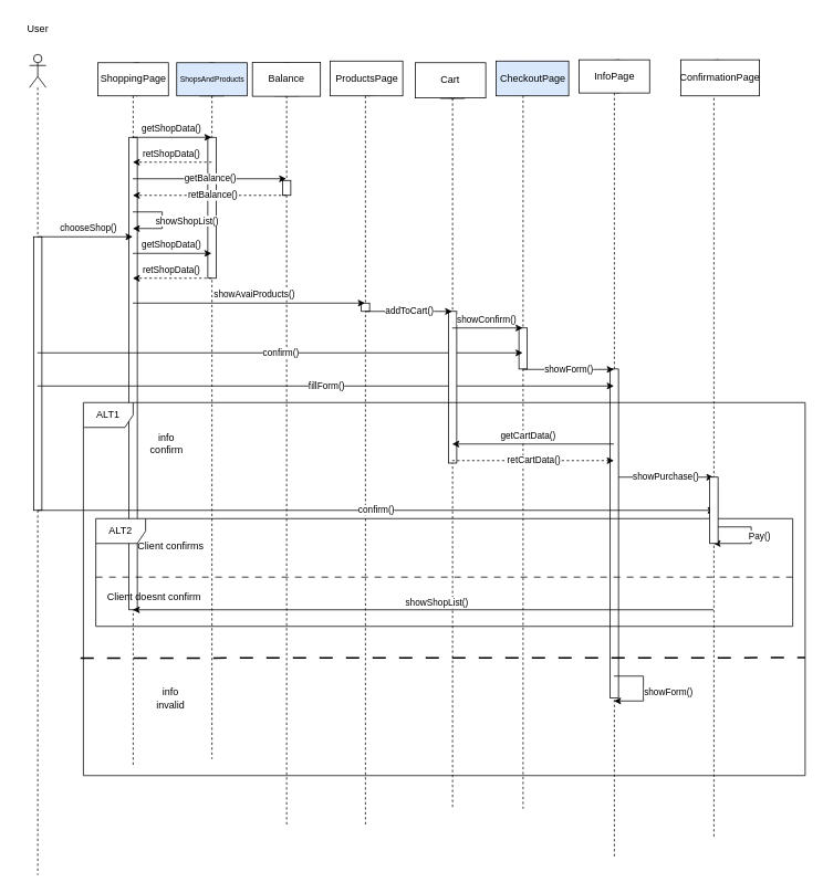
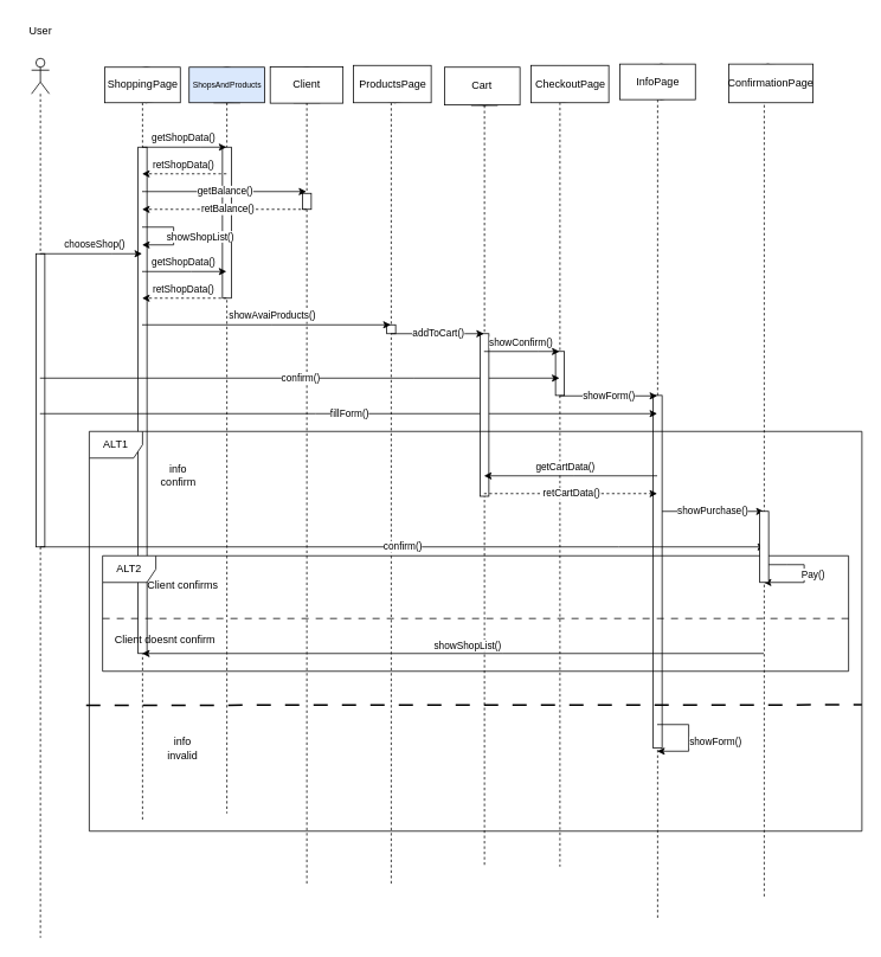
  <mxCell id="0" />
  <mxCell id="1" parent="0" />
  <mxCell id="2" value="" style="shape=umlLifeline;perimeter=lifelinePerimeter;whiteSpace=wrap;html=1;container=1;dropTarget=0;collapsible=0;recursiveResize=0;outlineConnect=0;portConstraint=eastwest;newEdgeStyle={&quot;edgeStyle&quot;:&quot;elbowEdgeStyle&quot;,&quot;elbow&quot;:&quot;vertical&quot;,&quot;curved&quot;:0,&quot;rounded&quot;:0};participant=umlBoundary;" parent="1" vertex="1"><mxGeometry x="835" y="71.5" width="50" height="937" as="geometry" /></mxCell>
  <mxCell id="3" value="" style="shape=umlLifeline;perimeter=lifelinePerimeter;whiteSpace=wrap;html=1;container=1;dropTarget=0;collapsible=0;recursiveResize=0;outlineConnect=0;portConstraint=eastwest;newEdgeStyle={&quot;edgeStyle&quot;:&quot;elbowEdgeStyle&quot;,&quot;elbow&quot;:&quot;vertical&quot;,&quot;curved&quot;:0,&quot;rounded&quot;:0};participant=umlBoundary;" parent="1" vertex="1"><mxGeometry x="715" y="71.5" width="50" height="963.5" as="geometry" /></mxCell>
  <mxCell id="4" value="" style="html=1;points=[];perimeter=orthogonalPerimeter;outlineConnect=0;targetShapes=umlLifeline;portConstraint=eastwest;newEdgeStyle={&quot;edgeStyle&quot;:&quot;elbowEdgeStyle&quot;,&quot;elbow&quot;:&quot;vertical&quot;,&quot;curved&quot;:0,&quot;rounded&quot;:0};" parent="3" vertex="1"><mxGeometry x="20" y="373" width="10" height="397" as="geometry" /></mxCell>
  <mxCell id="5" value="" style="shape=umlLifeline;perimeter=lifelinePerimeter;whiteSpace=wrap;html=1;container=1;dropTarget=0;collapsible=0;recursiveResize=0;outlineConnect=0;portConstraint=eastwest;newEdgeStyle={&quot;edgeStyle&quot;:&quot;elbowEdgeStyle&quot;,&quot;elbow&quot;:&quot;vertical&quot;,&quot;curved&quot;:0,&quot;rounded&quot;:0};participant=umlBoundary;" parent="1" vertex="1"><mxGeometry x="605" y="74.5" width="50" height="900.5" as="geometry" /></mxCell>
  <mxCell id="6" value="" style="html=1;points=[];perimeter=orthogonalPerimeter;outlineConnect=0;targetShapes=umlLifeline;portConstraint=eastwest;newEdgeStyle={&quot;edgeStyle&quot;:&quot;elbowEdgeStyle&quot;,&quot;elbow&quot;:&quot;vertical&quot;,&quot;curved&quot;:0,&quot;rounded&quot;:0};" parent="5" vertex="1"><mxGeometry x="20" y="320.5" width="10" height="49.5" as="geometry" /></mxCell>
  <mxCell id="7" value="" style="shape=umlLifeline;perimeter=lifelinePerimeter;whiteSpace=wrap;html=1;container=1;dropTarget=0;collapsible=0;recursiveResize=0;outlineConnect=0;portConstraint=eastwest;newEdgeStyle={&quot;edgeStyle&quot;:&quot;elbowEdgeStyle&quot;,&quot;elbow&quot;:&quot;vertical&quot;,&quot;curved&quot;:0,&quot;rounded&quot;:0};participant=umlBoundary;" parent="1" vertex="1"><mxGeometry x="415" y="75" width="50" height="920" as="geometry" /></mxCell>
  <mxCell id="8" value="" style="html=1;points=[];perimeter=orthogonalPerimeter;outlineConnect=0;targetShapes=umlLifeline;portConstraint=eastwest;newEdgeStyle={&quot;edgeStyle&quot;:&quot;elbowEdgeStyle&quot;,&quot;elbow&quot;:&quot;vertical&quot;,&quot;curved&quot;:0,&quot;rounded&quot;:0};" parent="7" vertex="1"><mxGeometry x="20" y="290" width="10" height="10" as="geometry" /></mxCell>
  <mxCell id="9" value="" style="shape=umlLifeline;perimeter=lifelinePerimeter;whiteSpace=wrap;html=1;container=1;dropTarget=0;collapsible=0;recursiveResize=0;outlineConnect=0;portConstraint=eastwest;newEdgeStyle={&quot;edgeStyle&quot;:&quot;elbowEdgeStyle&quot;,&quot;elbow&quot;:&quot;vertical&quot;,&quot;curved&quot;:0,&quot;rounded&quot;:0};participant=umlBoundary;" parent="1" vertex="1"><mxGeometry x="135" y="75" width="50" height="850" as="geometry" /></mxCell>
  <mxCell id="10" value="" style="html=1;points=[];perimeter=orthogonalPerimeter;outlineConnect=0;targetShapes=umlLifeline;portConstraint=eastwest;newEdgeStyle={&quot;edgeStyle&quot;:&quot;elbowEdgeStyle&quot;,&quot;elbow&quot;:&quot;vertical&quot;,&quot;curved&quot;:0,&quot;rounded&quot;:0};" parent="9" vertex="1"><mxGeometry x="20" y="90" width="10" height="570" as="geometry" /></mxCell>
  <mxCell id="11" value="" style="shape=umlLifeline;perimeter=lifelinePerimeter;whiteSpace=wrap;html=1;container=1;dropTarget=0;collapsible=0;recursiveResize=0;outlineConnect=0;portConstraint=eastwest;newEdgeStyle={&quot;edgeStyle&quot;:&quot;elbowEdgeStyle&quot;,&quot;elbow&quot;:&quot;vertical&quot;,&quot;curved&quot;:0,&quot;rounded&quot;:0};participant=umlEntity;" parent="1" vertex="1"><mxGeometry x="235" y="75" width="40" height="840" as="geometry" /></mxCell>
  <mxCell id="12" value="" style="html=1;points=[];perimeter=orthogonalPerimeter;outlineConnect=0;targetShapes=umlLifeline;portConstraint=eastwest;newEdgeStyle={&quot;edgeStyle&quot;:&quot;elbowEdgeStyle&quot;,&quot;elbow&quot;:&quot;vertical&quot;,&quot;curved&quot;:0,&quot;rounded&quot;:0};" parent="11" vertex="1"><mxGeometry x="15" y="90" width="10" height="170" as="geometry" /></mxCell>
  <mxCell id="13" value="" style="shape=umlLifeline;perimeter=lifelinePerimeter;whiteSpace=wrap;html=1;container=1;dropTarget=0;collapsible=0;recursiveResize=0;outlineConnect=0;portConstraint=eastwest;newEdgeStyle={&quot;edgeStyle&quot;:&quot;elbowEdgeStyle&quot;,&quot;elbow&quot;:&quot;vertical&quot;,&quot;curved&quot;:0,&quot;rounded&quot;:0};participant=umlEntity;" parent="1" vertex="1"><mxGeometry x="325" y="75" width="40" height="920" as="geometry" /></mxCell>
  <mxCell id="14" value="" style="html=1;points=[];perimeter=orthogonalPerimeter;outlineConnect=0;targetShapes=umlLifeline;portConstraint=eastwest;newEdgeStyle={&quot;edgeStyle&quot;:&quot;elbowEdgeStyle&quot;,&quot;elbow&quot;:&quot;vertical&quot;,&quot;curved&quot;:0,&quot;rounded&quot;:0};" parent="13" vertex="1"><mxGeometry x="15" y="142" width="10" height="18" as="geometry" /></mxCell>
  <mxCell id="15" value="" style="shape=umlLifeline;perimeter=lifelinePerimeter;whiteSpace=wrap;html=1;container=1;dropTarget=0;collapsible=0;recursiveResize=0;outlineConnect=0;portConstraint=eastwest;newEdgeStyle={&quot;edgeStyle&quot;:&quot;elbowEdgeStyle&quot;,&quot;elbow&quot;:&quot;vertical&quot;,&quot;curved&quot;:0,&quot;rounded&quot;:0};participant=umlActor;" parent="1" vertex="1"><mxGeometry x="35" y="65" width="20" height="990" as="geometry" /></mxCell>
  <mxCell id="16" value="" style="html=1;points=[];perimeter=orthogonalPerimeter;outlineConnect=0;targetShapes=umlLifeline;portConstraint=eastwest;newEdgeStyle={&quot;edgeStyle&quot;:&quot;elbowEdgeStyle&quot;,&quot;elbow&quot;:&quot;vertical&quot;,&quot;curved&quot;:0,&quot;rounded&quot;:0};" parent="15" vertex="1"><mxGeometry x="5" y="220" width="10" height="330" as="geometry" /></mxCell>
  <mxCell id="17" value="getShopData()" style="endArrow=classic;html=1;rounded=0;" parent="1" source="9" target="11" edge="1"><mxGeometry x="-0.04" y="10" width="50" height="50" relative="1" as="geometry"><mxPoint x="205" y="275" as="sourcePoint" /><mxPoint x="255" y="225" as="targetPoint" /><Array as="points"><mxPoint x="225" y="165" /></Array><mxPoint as="offset" /></mxGeometry></mxCell>
  <mxCell id="18" value="retShopData()" style="endArrow=classic;html=1;rounded=0;dashed=1;" parent="1" source="11" target="9" edge="1"><mxGeometry x="0.04" y="-10" width="50" height="50" relative="1" as="geometry"><mxPoint x="205" y="275" as="sourcePoint" /><mxPoint x="255" y="225" as="targetPoint" /><Array as="points"><mxPoint x="205" y="195" /></Array><mxPoint as="offset" /></mxGeometry></mxCell>
  <mxCell id="19" value="chooseShop()" style="endArrow=classic;html=1;rounded=0;" parent="1" source="15" target="9" edge="1"><mxGeometry x="0.054" y="10" width="50" height="50" relative="1" as="geometry"><mxPoint x="205" y="275" as="sourcePoint" /><mxPoint x="255" y="225" as="targetPoint" /><Array as="points"><mxPoint x="125" y="285" /></Array><mxPoint as="offset" /></mxGeometry></mxCell>
  <mxCell id="20" value="getShopData()" style="endArrow=classic;html=1;rounded=0;" parent="1" source="9" target="11" edge="1"><mxGeometry x="-0.04" y="10" width="50" height="50" relative="1" as="geometry"><mxPoint x="195" y="275" as="sourcePoint" /><mxPoint x="245" y="225" as="targetPoint" /><Array as="points"><mxPoint x="215" y="305" /></Array><mxPoint as="offset" /></mxGeometry></mxCell>
  <mxCell id="21" value="showAvaiProducts()" style="endArrow=classic;html=1;rounded=0;" parent="1" source="9" target="7" edge="1"><mxGeometry x="0.04" y="10" width="50" height="50" relative="1" as="geometry"><mxPoint x="195" y="275" as="sourcePoint" /><mxPoint x="245" y="225" as="targetPoint" /><Array as="points"><mxPoint x="305" y="365" /></Array><mxPoint as="offset" /></mxGeometry></mxCell>
  <mxCell id="22" value="confirm()" style="endArrow=classic;html=1;rounded=0;" parent="1" source="15" target="5" edge="1"><mxGeometry width="50" height="50" relative="1" as="geometry"><mxPoint x="325" y="275" as="sourcePoint" /><mxPoint x="375" y="225" as="targetPoint" /><Array as="points"><mxPoint x="465" y="425" /></Array></mxGeometry></mxCell>
  <mxCell id="23" value="fillForm()" style="endArrow=classic;html=1;rounded=0;" parent="1" source="15" target="3" edge="1"><mxGeometry width="50" height="50" relative="1" as="geometry"><mxPoint x="345" y="395" as="sourcePoint" /><mxPoint x="395" y="345" as="targetPoint" /><Array as="points"><mxPoint x="355" y="465" /></Array></mxGeometry></mxCell>
  <mxCell id="24" value="" style="shape=umlLifeline;perimeter=lifelinePerimeter;whiteSpace=wrap;html=1;container=1;dropTarget=0;collapsible=0;recursiveResize=0;outlineConnect=0;portConstraint=eastwest;newEdgeStyle={&quot;edgeStyle&quot;:&quot;elbowEdgeStyle&quot;,&quot;elbow&quot;:&quot;vertical&quot;,&quot;curved&quot;:0,&quot;rounded&quot;:0};participant=umlEntity;size=40;" parent="1" vertex="1"><mxGeometry x="525" y="78" width="40" height="897" as="geometry" /></mxCell>
  <mxCell id="25" value="" style="html=1;points=[];perimeter=orthogonalPerimeter;outlineConnect=0;targetShapes=umlLifeline;portConstraint=eastwest;newEdgeStyle={&quot;edgeStyle&quot;:&quot;elbowEdgeStyle&quot;,&quot;elbow&quot;:&quot;vertical&quot;,&quot;curved&quot;:0,&quot;rounded&quot;:0};" parent="24" vertex="1"><mxGeometry x="15" y="297" width="10" height="183" as="geometry" /></mxCell>
  <mxCell id="26" value="addToCart()" style="endArrow=classic;html=1;rounded=0;" parent="1" source="7" target="24" edge="1"><mxGeometry width="50" height="50" relative="1" as="geometry"><mxPoint x="495" y="325" as="sourcePoint" /><mxPoint x="545" y="275" as="targetPoint" /><Array as="points"><mxPoint x="495" y="375" /></Array></mxGeometry></mxCell>
  <mxCell id="27" value="showConfirm()" style="endArrow=classic;html=1;rounded=0;" parent="1" source="24" target="5" edge="1"><mxGeometry x="-0.045" y="10" width="50" height="50" relative="1" as="geometry"><mxPoint x="545" y="325" as="sourcePoint" /><mxPoint x="545" y="275" as="targetPoint" /><Array as="points"><mxPoint x="605" y="395" /></Array><mxPoint as="offset" /></mxGeometry></mxCell>
  <mxCell id="28" value="showForm()" style="endArrow=classic;html=1;rounded=0;" parent="1" source="5" target="3" edge="1"><mxGeometry x="0.004" width="50" height="50" relative="1" as="geometry"><mxPoint x="495" y="325" as="sourcePoint" /><mxPoint x="545" y="275" as="targetPoint" /><Array as="points"><mxPoint x="685" y="445" /></Array><mxPoint as="offset" /></mxGeometry></mxCell>
  <mxCell id="29" value="ALT1" style="shape=umlFrame;whiteSpace=wrap;html=1;pointerEvents=0;" parent="1" vertex="1"><mxGeometry x="100" y="485" width="870" height="450" as="geometry" /></mxCell>
  <mxCell id="30" value="info&lt;br&gt;confirm" style="text;html=1;align=center;verticalAlign=middle;resizable=0;points=[];autosize=1;strokeColor=none;fillColor=none;" parent="1" vertex="1"><mxGeometry x="175" y="515" width="50" height="40" as="geometry" /></mxCell>
  <mxCell id="31" value="getCartData()" style="endArrow=classic;html=1;rounded=0;" parent="1" source="3" target="24" edge="1"><mxGeometry x="0.071" y="-10" width="50" height="50" relative="1" as="geometry"><mxPoint x="705" y="325" as="sourcePoint" /><mxPoint x="755" y="275" as="targetPoint" /><Array as="points"><mxPoint x="645" y="535" /></Array><mxPoint as="offset" /></mxGeometry></mxCell>
  <mxCell id="32" value="showPurchase()" style="endArrow=classic;html=1;rounded=0;" parent="1" target="2" edge="1"><mxGeometry width="50" height="50" relative="1" as="geometry"><mxPoint x="745" y="575" as="sourcePoint" /><mxPoint x="755" y="415" as="targetPoint" /><Array as="points" /></mxGeometry></mxCell>
  <mxCell id="33" value="confirm()" style="endArrow=classic;html=1;rounded=0;" parent="1" source="15" edge="1"><mxGeometry width="50" height="50" relative="1" as="geometry"><mxPoint x="275" y="615" as="sourcePoint" /><mxPoint x="861" y="615" as="targetPoint" /><Array as="points"><mxPoint x="696" y="615" /></Array></mxGeometry></mxCell>
  <mxCell id="34" value="Pay()" style="endArrow=classic;html=1;rounded=0;" parent="1" source="2" target="2" edge="1"><mxGeometry y="10" width="50" height="50" relative="1" as="geometry"><mxPoint x="655" y="525" as="sourcePoint" /><mxPoint x="705" y="475" as="targetPoint" /><Array as="points"><mxPoint x="885" y="635" /><mxPoint x="905" y="635" /><mxPoint x="905" y="655" /></Array><mxPoint as="offset" /></mxGeometry></mxCell>
  <mxCell id="35" value="ALT2" style="shape=umlFrame;whiteSpace=wrap;html=1;pointerEvents=0;" parent="1" vertex="1"><mxGeometry x="115" y="625" width="840" height="130" as="geometry" /></mxCell>
  <mxCell id="36" value="" style="endArrow=none;dashed=1;html=1;rounded=0;exitX=0;exitY=0.543;exitDx=0;exitDy=0;exitPerimeter=0;entryX=1;entryY=0.543;entryDx=0;entryDy=0;entryPerimeter=0;dashPattern=8 8;" parent="1" source="35" target="35" edge="1"><mxGeometry width="50" height="50" relative="1" as="geometry"><mxPoint x="455" y="595" as="sourcePoint" /><mxPoint x="505" y="545" as="targetPoint" /></mxGeometry></mxCell>
  <mxCell id="37" value="Client confirms&lt;br&gt;" style="text;html=1;align=center;verticalAlign=middle;resizable=0;points=[];autosize=1;strokeColor=none;fillColor=none;" parent="1" vertex="1"><mxGeometry x="155" y="643" width="100" height="30" as="geometry" /></mxCell>
  <mxCell id="38" value="Client doesnt confirm" style="text;html=1;align=center;verticalAlign=middle;resizable=0;points=[];autosize=1;strokeColor=none;fillColor=none;" parent="1" vertex="1"><mxGeometry x="115" y="705" width="140" height="30" as="geometry" /></mxCell>
  <mxCell id="39" value="" style="endArrow=classic;html=1;rounded=0;" parent="1" source="2" target="9" edge="1"><mxGeometry width="50" height="50" relative="1" as="geometry"><mxPoint x="685" y="715" as="sourcePoint" /><mxPoint x="735" y="665" as="targetPoint" /><Array as="points"><mxPoint x="565" y="735" /></Array></mxGeometry></mxCell>
  <mxCell id="40" value="showShopList()" style="edgeLabel;html=1;align=center;verticalAlign=middle;resizable=0;points=[];" parent="39" vertex="1" connectable="0"><mxGeometry x="-0.003" relative="1" as="geometry"><mxPoint x="15" y="-10" as="offset" /></mxGeometry></mxCell>
  <mxCell id="41" value="" style="endArrow=none;dashed=1;html=1;dashPattern=8 8;strokeWidth=2;rounded=0;exitX=-0.004;exitY=0.685;exitDx=0;exitDy=0;exitPerimeter=0;entryX=1;entryY=0.684;entryDx=0;entryDy=0;entryPerimeter=0;" parent="1" source="29" target="29" edge="1"><mxGeometry width="50" height="50" relative="1" as="geometry"><mxPoint x="605" y="675" as="sourcePoint" /><mxPoint x="1014.765" y="795" as="targetPoint" /></mxGeometry></mxCell>
  <mxCell id="42" value="info&lt;br&gt;invalid" style="text;html=1;align=center;verticalAlign=middle;resizable=0;points=[];autosize=1;strokeColor=none;fillColor=none;" parent="1" vertex="1"><mxGeometry x="175" y="822" width="60" height="40" as="geometry" /></mxCell>
  <mxCell id="43" value="showForm()" style="endArrow=classic;html=1;rounded=0;" parent="1" source="3" target="3" edge="1"><mxGeometry x="0.099" y="30" width="50" height="50" relative="1" as="geometry"><mxPoint x="625" y="675" as="sourcePoint" /><mxPoint x="675" y="625" as="targetPoint" /><Array as="points"><mxPoint x="775" y="815" /><mxPoint x="775" y="845" /></Array><mxPoint as="offset" /></mxGeometry></mxCell>
  <mxCell id="44" value="getBalance()" style="endArrow=classic;html=1;rounded=0;" parent="1" source="9" target="13" edge="1"><mxGeometry width="50" height="50" relative="1" as="geometry"><mxPoint x="255" y="215" as="sourcePoint" /><mxPoint x="305" y="165" as="targetPoint" /><Array as="points"><mxPoint x="255" y="215" /></Array></mxGeometry></mxCell>
  <mxCell id="45" value="retBalance()" style="endArrow=classic;html=1;rounded=0;strokeColor=default;dashed=1;" parent="1" source="13" target="9" edge="1"><mxGeometry x="-0.033" width="50" height="50" relative="1" as="geometry"><mxPoint x="255" y="215" as="sourcePoint" /><mxPoint x="305" y="165" as="targetPoint" /><Array as="points"><mxPoint x="255" y="235" /></Array><mxPoint as="offset" /></mxGeometry></mxCell>
  <mxCell id="46" value="retShopData()" style="endArrow=classic;html=1;rounded=0;dashed=1;" parent="1" source="11" target="9" edge="1"><mxGeometry x="0.04" y="-10" width="50" height="50" relative="1" as="geometry"><mxPoint x="195" y="335" as="sourcePoint" /><mxPoint x="245" y="285" as="targetPoint" /><Array as="points"><mxPoint x="225" y="335" /></Array><mxPoint as="offset" /></mxGeometry></mxCell>
  <mxCell id="47" value="showShopList()" style="endArrow=classic;html=1;rounded=0;" parent="1" source="9" target="9" edge="1"><mxGeometry y="30" width="50" height="50" relative="1" as="geometry"><mxPoint x="195" y="335" as="sourcePoint" /><mxPoint x="245" y="285" as="targetPoint" /><Array as="points"><mxPoint x="195" y="255" /><mxPoint x="195" y="275" /></Array><mxPoint as="offset" /></mxGeometry></mxCell>
  <mxCell id="48" value="retCartData()" style="endArrow=classic;html=1;rounded=0;dashed=1;" parent="1" source="24" target="3" edge="1"><mxGeometry width="50" height="50" relative="1" as="geometry"><mxPoint x="725" y="455" as="sourcePoint" /><mxPoint x="775" y="405" as="targetPoint" /><Array as="points"><mxPoint x="645" y="555" /></Array></mxGeometry></mxCell>
  <mxCell id="49" value="" style="html=1;points=[];perimeter=orthogonalPerimeter;outlineConnect=0;targetShapes=umlLifeline;portConstraint=eastwest;newEdgeStyle={&quot;edgeStyle&quot;:&quot;elbowEdgeStyle&quot;,&quot;elbow&quot;:&quot;vertical&quot;,&quot;curved&quot;:0,&quot;rounded&quot;:0};" parent="1" vertex="1"><mxGeometry x="855" y="575" width="10" height="80" as="geometry" /></mxCell>
  <mxCell id="50" value="ShoppingPage" style="rounded=0;whiteSpace=wrap;html=1;" parent="1" vertex="1"><mxGeometry x="117.5" y="75" width="85" height="40" as="geometry" /></mxCell>
  <mxCell id="51" value="&lt;font style=&quot;font-size: 9px;&quot;&gt;ShopsAndProducts&lt;/font&gt;" style="rounded=0;whiteSpace=wrap;html=1;fillColor=#dae8fc;" parent="1" vertex="1"><mxGeometry x="212.5" y="75" width="85" height="40" as="geometry" /></mxCell>
- <mxCell id="52" value="Balance" style="rounded=0;whiteSpace=wrap;html=1;" parent="1" vertex="1"><mxGeometry x="303.75" y="74.5" width="82" height="41" as="geometry" /></mxCell>
+ <mxCell id="52" value="Client" style="rounded=0;whiteSpace=wrap;html=1;" parent="1" vertex="1"><mxGeometry x="303.75" y="74.5" width="82" height="41" as="geometry" /></mxCell>
  <mxCell id="53" value="ProductsPage" style="rounded=0;whiteSpace=wrap;html=1;" parent="1" vertex="1"><mxGeometry x="397.5" y="73" width="87.5" height="42" as="geometry" /></mxCell>
  <mxCell id="54" value="Cart" style="rounded=0;whiteSpace=wrap;html=1;" parent="1" vertex="1"><mxGeometry x="500" y="75" width="85" height="42.5" as="geometry" /></mxCell>
- <mxCell id="55" value="CheckoutPage" style="rounded=0;whiteSpace=wrap;html=1;fillColor=#dae8fc;" parent="1" vertex="1"><mxGeometry x="597.5" y="73" width="87.5" height="42" as="geometry" /></mxCell>
+ <mxCell id="55" value="CheckoutPage" style="rounded=0;whiteSpace=wrap;html=1;" parent="1" vertex="1"><mxGeometry x="597.5" y="73" width="87.5" height="42" as="geometry" /></mxCell>
  <mxCell id="56" value="InfoPage" style="rounded=0;whiteSpace=wrap;html=1;" parent="1" vertex="1"><mxGeometry x="697.5" y="71.5" width="85" height="40" as="geometry" /></mxCell>
  <mxCell id="57" value="ConfirmationPage" style="rounded=0;whiteSpace=wrap;html=1;" parent="1" vertex="1"><mxGeometry x="820" y="71.5" width="95" height="43.5" as="geometry" /></mxCell>
  <mxCell id="58" value="User" style="text;html=1;align=center;verticalAlign=middle;resizable=0;points=[];autosize=1;strokeColor=none;fillColor=none;" vertex="1" parent="1"><mxGeometry x="20" y="20" width="50" height="30" as="geometry" /></mxCell>
